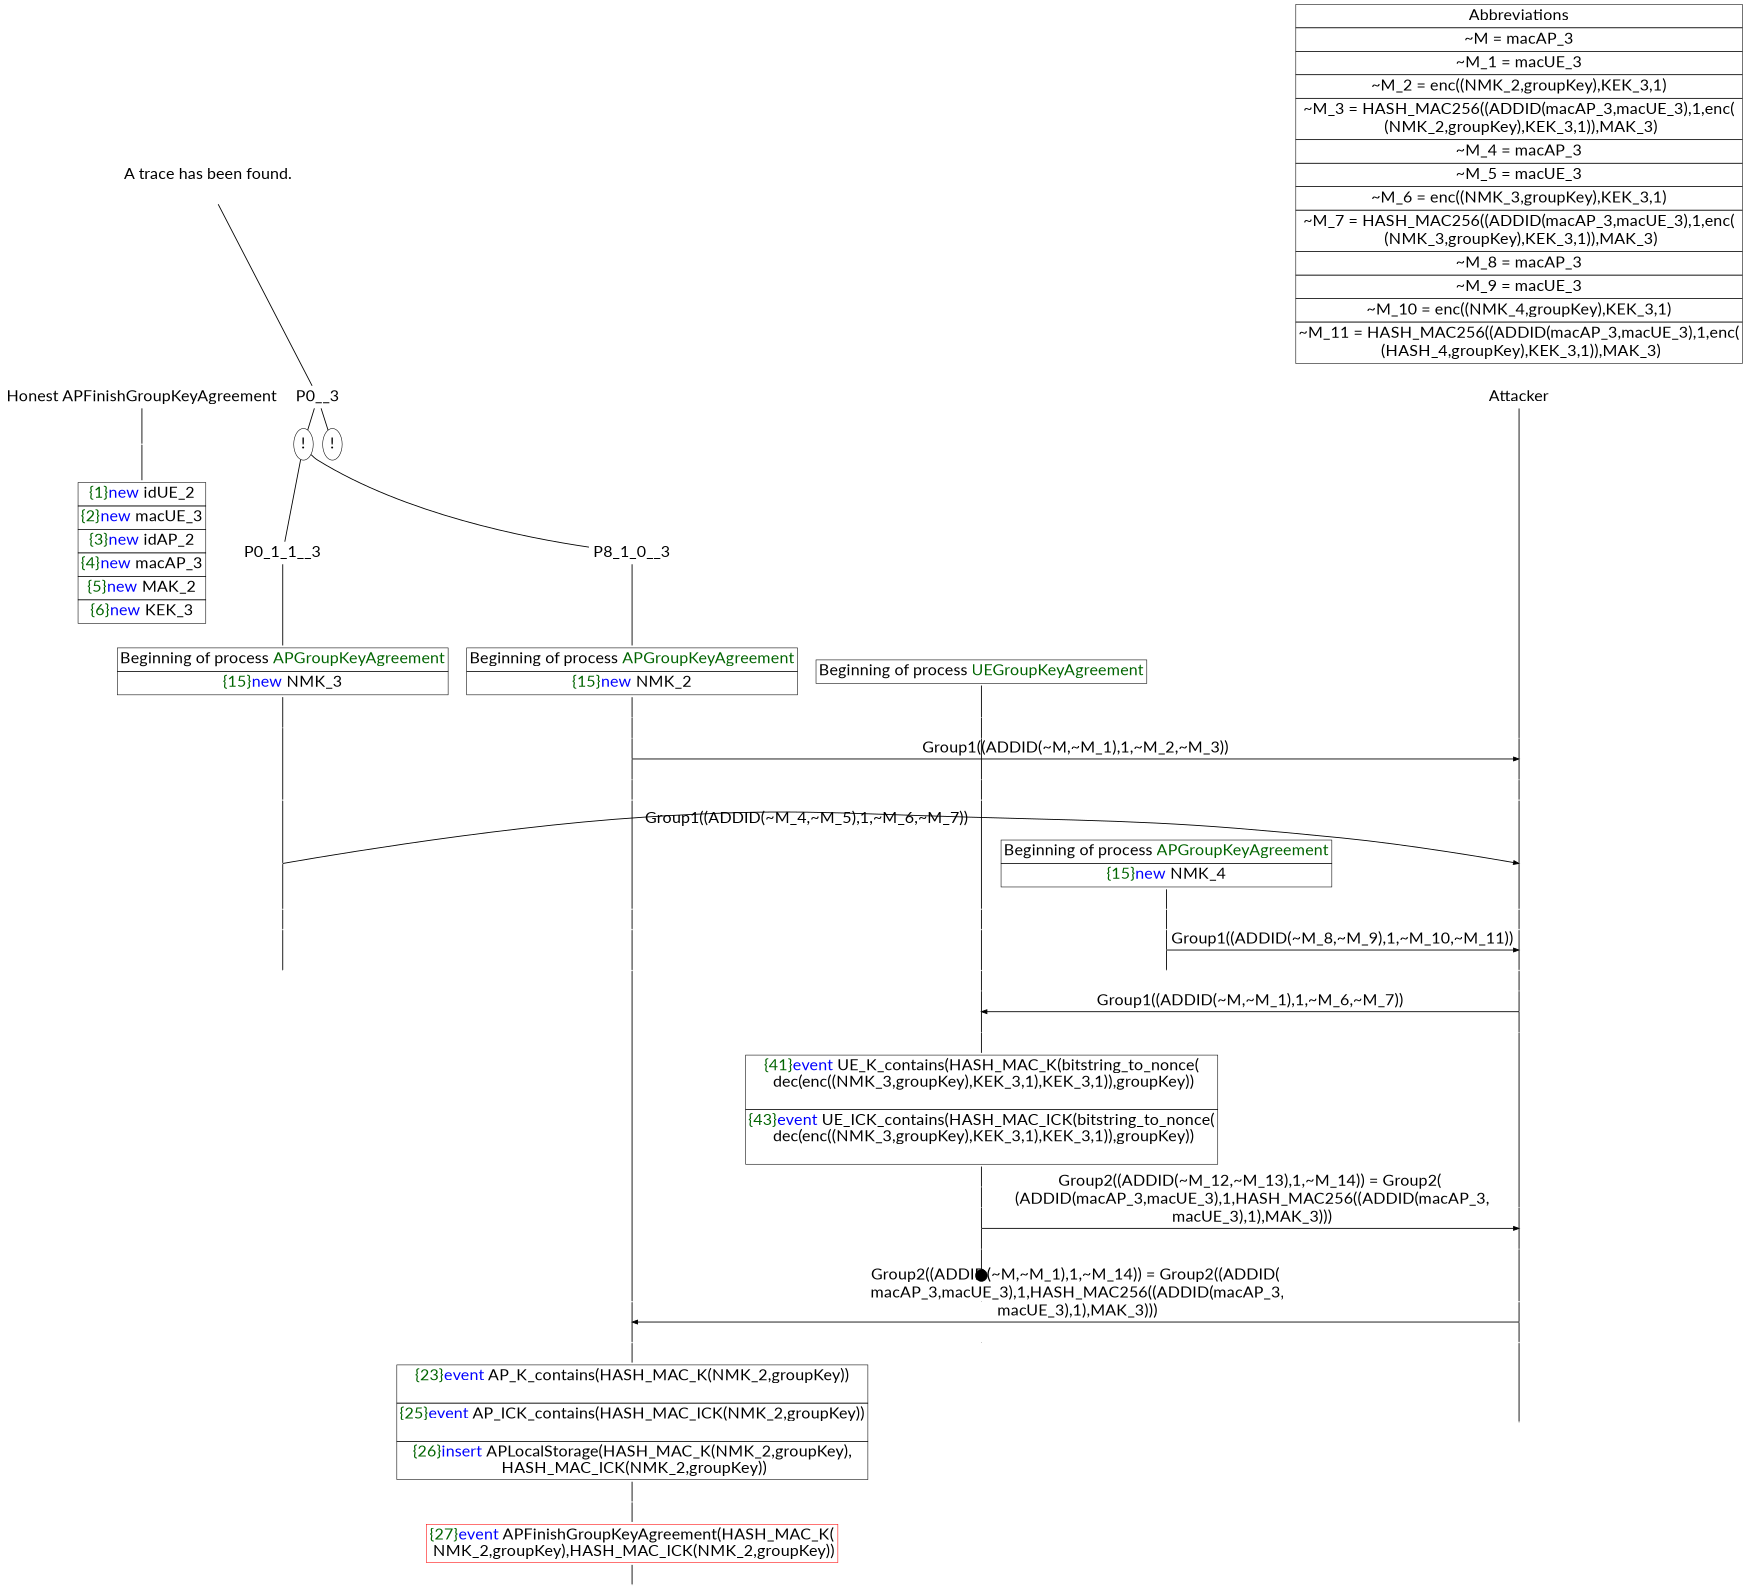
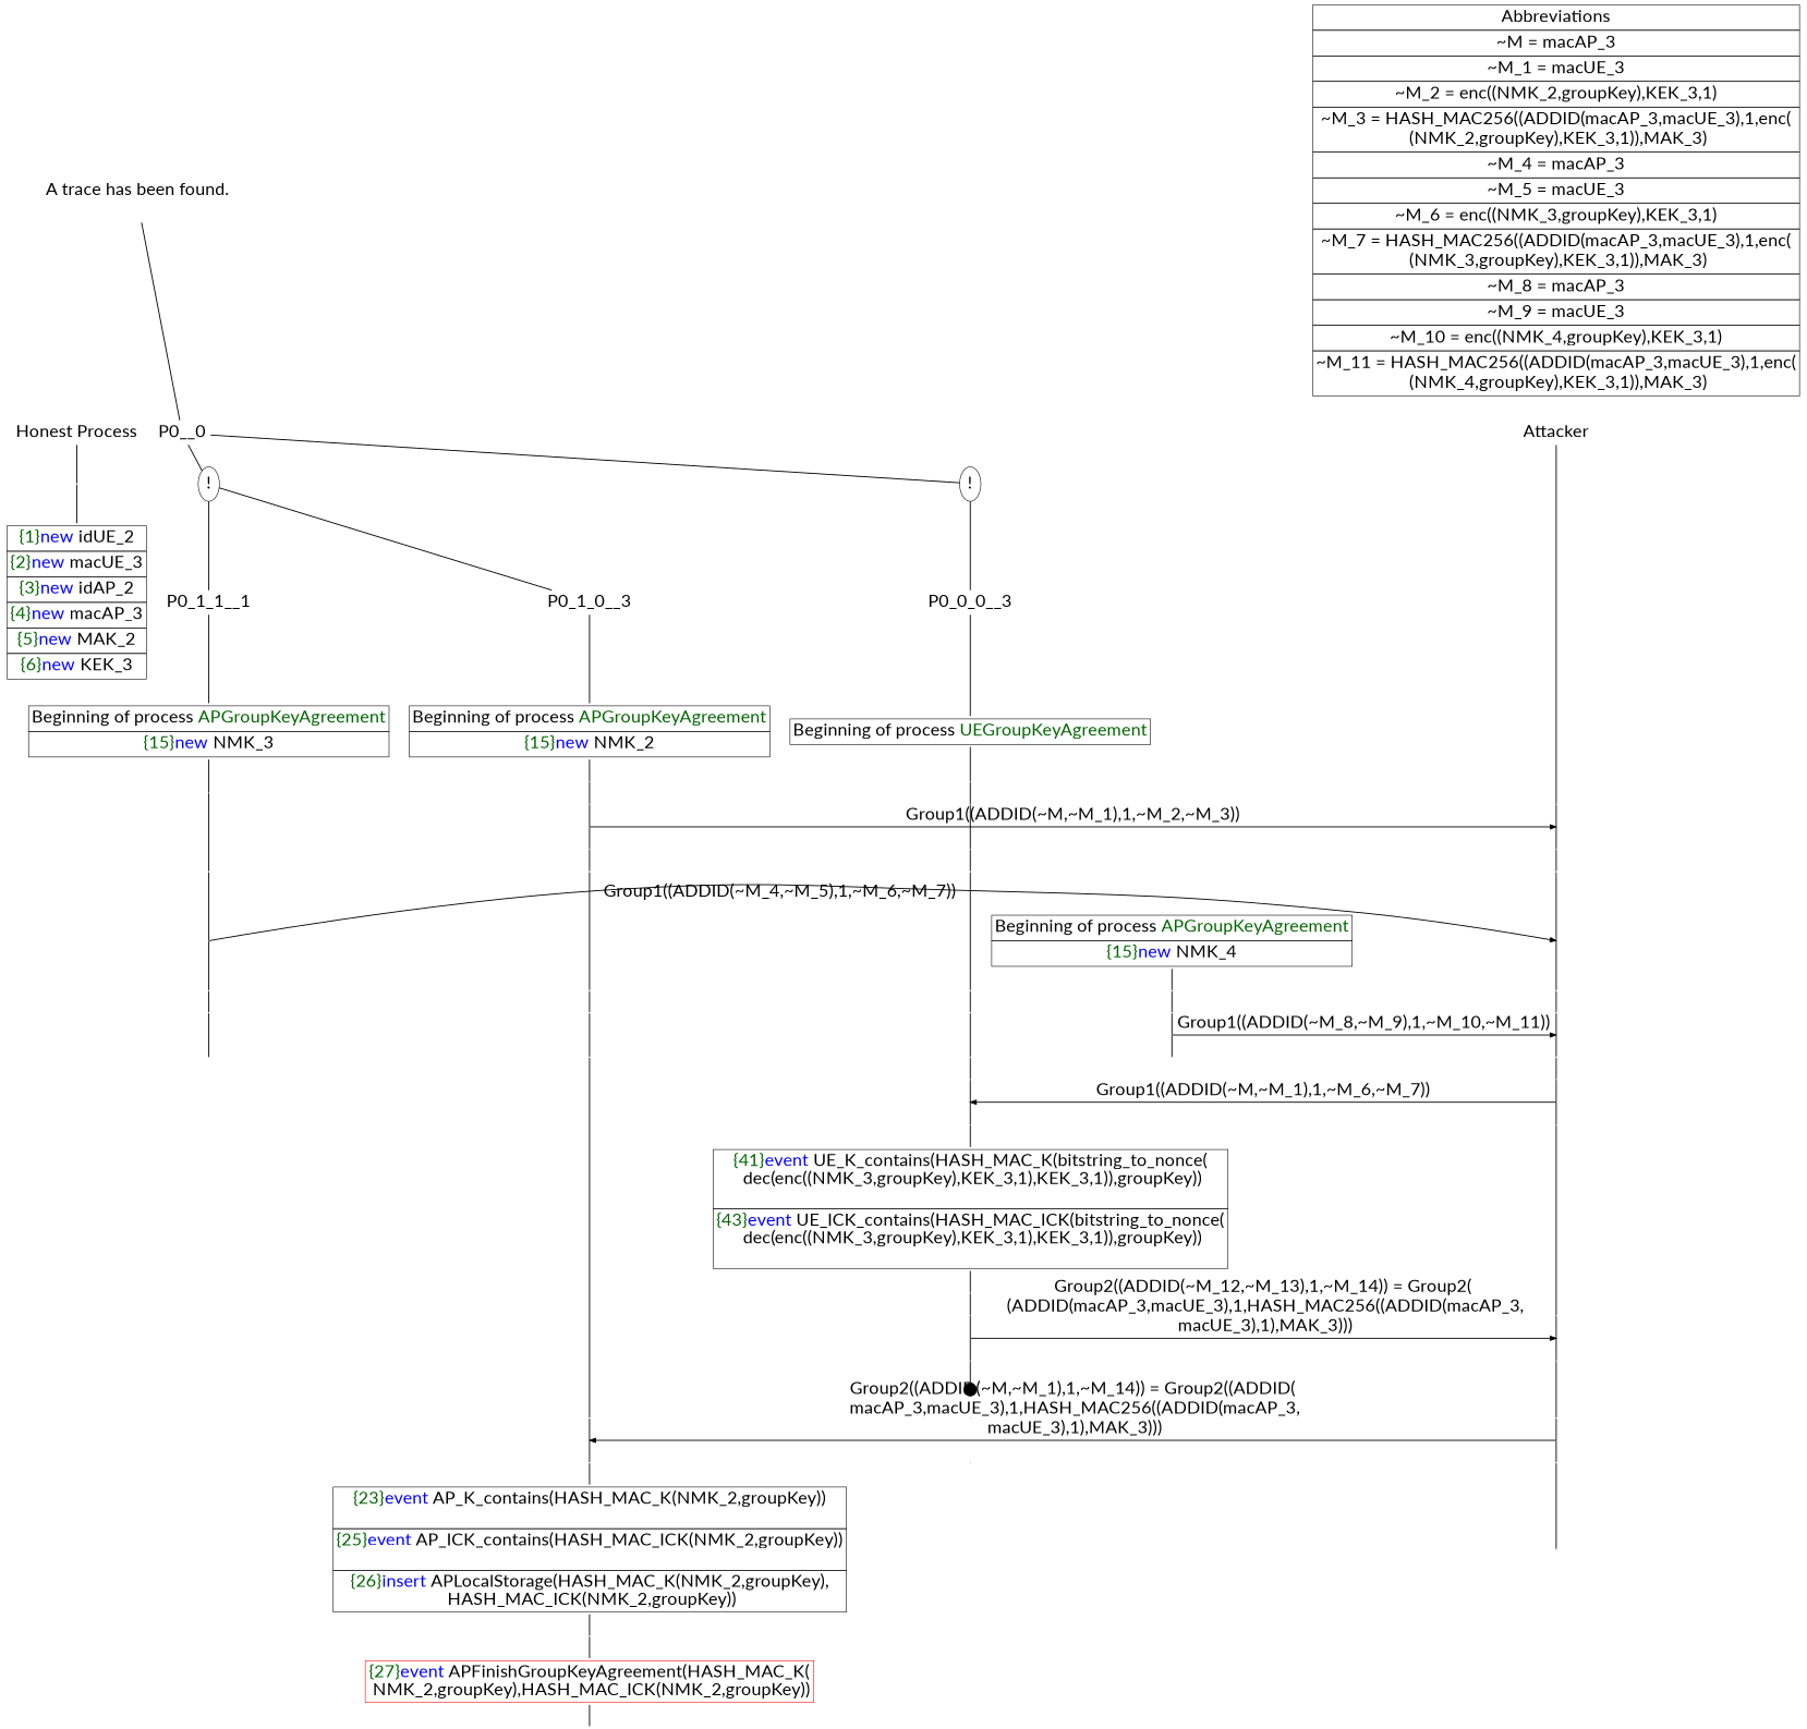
  digraph {
    fontname=Lato
    ordering=out
    node [fontname=Lato fontsize=30 shape=point]
    edge [arrowhead=none fontname=Lato fontsize=30 penwidth=1.6 weight=100]
-   n1 [height=0 label="Honest APFinishGroupKeyAgreement" shape=plaintext width=0]
+   n1 [height=0 label="Honest Process" shape=plaintext width=0]
    n2 [height=0 label=Attacker shape=plaintext width=0]
    n3 [height=0 label="!" shape=ellipse width=0]
    n4 [height=0 label="!" shape=ellipse width=0]
-   P0_1_1__3 [fixedsize=false height=0 shape=none width=0]
-   P0_1_0__3 [fixedsize=false height=0 shape=none width=0 label=P8_1_0__3]
+   P0_1_1__3 [fixedsize=false height=0 shape=none width=0 label=P0_1_1__1]
+   P0_1_0__3 [fixedsize=false height=0 shape=none width=0]
    P0_1_0__6 [height=0 width=0]
    P0_0_0__6 [height=0 width=0]
    P__1 [height=0 width=0]
    P0_1_0__7 [height=0 width=0]
    P__2 [height=0 width=0]
    P0_1_0__8 [height=0 width=0]
    P0_0_0__7 [height=0 width=0]
    P__3 [height=0 width=0]
    P0_1_1__6 [height=0 width=0]
    P0_1_0__9 [height=0 width=0]
    P0_0_0__8 [height=0 width=0]
    P__4 [height=0 width=0]
    P0_1_1__7 [height=0 width=0]
    P__5 [height=0 width=0]
    P0_1_1__8 [height=0 width=0]
    P0_1_0__10 [height=0 width=0]
    P0_0_0__9 [height=0 width=0]
    P__6 [height=0 width=0]
    P0_1_2__6 [height=0 width=0]
    P0_1_1__9 [height=0 width=0]
    P0_1_0__11 [height=0 width=0]
    P0_0_0__10 [height=0 width=0]
    P__7 [height=0 width=0]
    P0_1_2__7 [height=0 width=0]
    P__8 [height=0 width=0]
    P0_1_2__8 [height=0 width=0]
    P0_1_1__10 [height=0 width=0]
    P0_1_0__12 [height=0 width=0]
    P0_0_0__11 [height=0 width=0]
    P__9 [height=0 width=0]
    P0_0_0__12 [height=0 width=0]
    P__10 [height=0 width=0]
    P0_0_0__13 [height=0 width=0]
    P__11 [height=0 width=0]
    P0_0_0__14 [height=0 width=0]
    P__12 [height=0 width=0]
    P0_0_0__17 [height=0 width=0]
    P__13 [height=0 width=0]
    P0_0_0__18 [height=0 width=0]
    P__14 [height=0 width=0]
    P0_0_0__19 [height=0 width=0]
    P__15 [height=0 width=0]
    P0_1_0__13 [height=0 width=0]
    P0_0_0__21 [height=0 style=invisible width=0]
    P__16 [height=0 width=0]
    P0_1_0__14 [height=0 width=0]
    P__17 [height=0 width=0]
    P0_1_0__15 [height=0 width=0]
    P0_0_0__22 [height=0 style=invisible width=0]
    P__18 [height=0 width=0]
    n57 [height=0 label=<<TABLE BORDER="0" CELLBORDER="1" CELLSPACING="0" CELLPADDING="4"> <TR><TD><FONT COLOR="darkgreen">{23}</FONT><FONT COLOR="blue">event</FONT> AP_K_contains(HASH_MAC_K(NMK_2,groupKey))<br/> </TD></TR><TR><TD><FONT COLOR="darkgreen">{25}</FONT><FONT COLOR="blue">event</FONT> AP_ICK_contains(HASH_MAC_ICK(NMK_2,groupKey))<br/> </TD></TR><TR><TD><FONT COLOR="darkgreen">{26}</FONT><FONT COLOR="blue">insert </FONT>APLocalStorage(HASH_MAC_K(NMK_2,groupKey),<br/> HASH_MAC_ICK(NMK_2,groupKey))</TD></TR></TABLE>> shape=plaintext width=0]
    P__19 [height=0 width=0]
    P0__1 [height=0 width=0]
+   P0_0_0__3 [fixedsize=false height=0 shape=none width=0]
    n61 [height=0 label=<<TABLE BORDER="0" CELLBORDER="1" CELLSPACING="0" CELLPADDING="4"> <TR><TD>Beginning of process <FONT COLOR="darkgreen">APGroupKeyAgreement</FONT></TD></TR><TR><TD><FONT COLOR="darkgreen">{15}</FONT><FONT COLOR="blue">new </FONT>NMK_3</TD></TR></TABLE>> shape=plaintext width=0]
    n62 [height=0 label=<<TABLE BORDER="0" CELLBORDER="1" CELLSPACING="0" CELLPADDING="4"> <TR><TD>Beginning of process <FONT COLOR="darkgreen">APGroupKeyAgreement</FONT></TD></TR><TR><TD><FONT COLOR="darkgreen">{15}</FONT><FONT COLOR="blue">new </FONT>NMK_2</TD></TR></TABLE>> shape=plaintext width=0]
    n63 [height=0 label=<<TABLE BORDER="0" CELLBORDER="1" CELLSPACING="0" CELLPADDING="4"> <TR><TD><FONT COLOR="darkgreen">{41}</FONT><FONT COLOR="blue">event</FONT> UE_K_contains(HASH_MAC_K(bitstring_to_nonce(<br/> dec(enc((NMK_3,groupKey),KEK_3,1),KEK_3,1)),groupKey))<br/> </TD></TR><TR><TD><FONT COLOR="darkgreen">{43}</FONT><FONT COLOR="blue">event</FONT> UE_ICK_contains(HASH_MAC_ICK(bitstring_to_nonce(<br/> dec(enc((NMK_3,groupKey),KEK_3,1),KEK_3,1)),groupKey))<br/> </TD></TR></TABLE>> shape=plaintext width=0]
    P0_0_0__20 [height=0.3 width=0.3]
    P0_1_0__17 [height=0 width=0]
    n66 [height=0 label=<A trace has been found.<br/> > shape=plaintext width=0]
-   P0__3 [fixedsize=false height=0 shape=none width=0]
+   P0__3 [fixedsize=false height=0 shape=none width=0 label=P0__0]
    n68 [height=0 label=<<TABLE BORDER="0" CELLBORDER="1" CELLSPACING="0" CELLPADDING="4"> <TR><TD><FONT COLOR="darkgreen">{1}</FONT><FONT COLOR="blue">new </FONT>idUE_2</TD></TR><TR><TD><FONT COLOR="darkgreen">{2}</FONT><FONT COLOR="blue">new </FONT>macUE_3</TD></TR><TR><TD><FONT COLOR="darkgreen">{3}</FONT><FONT COLOR="blue">new </FONT>idAP_2</TD></TR><TR><TD><FONT COLOR="darkgreen">{4}</FONT><FONT COLOR="blue">new </FONT>macAP_3</TD></TR><TR><TD><FONT COLOR="darkgreen">{5}</FONT><FONT COLOR="blue">new </FONT>MAK_2</TD></TR><TR><TD><FONT COLOR="darkgreen">{6}</FONT><FONT COLOR="blue">new </FONT>KEK_3</TD></TR></TABLE>> shape=plaintext width=0]
    n69 [height=0 label=<<TABLE BORDER="0" CELLBORDER="1" CELLSPACING="0" CELLPADDING="4"> <TR><TD>Beginning of process <FONT COLOR="darkgreen">UEGroupKeyAgreement</FONT></TD></TR></TABLE>> shape=plaintext width=0]
    P0_0_0__5 [height=0 width=0]
    n71 [height=0 label=<<TABLE BORDER="0" CELLBORDER="1" CELLSPACING="0" CELLPADDING="4"> <TR><TD>Beginning of process <FONT COLOR="darkgreen">APGroupKeyAgreement</FONT></TD></TR><TR><TD><FONT COLOR="darkgreen">{15}</FONT><FONT COLOR="blue">new </FONT>NMK_4</TD></TR></TABLE>> shape=plaintext width=0]
    P0_1_2__5 [height=0 width=0]
    P0_1_1__5 [height=0 width=0]
    P0_1_0__5 [height=0 width=0]
    P0_0_0__16 [height=0 width=0]
    n76 [color=red height=0 label=<<TABLE BORDER="0" CELLBORDER="1" CELLSPACING="0" CELLPADDING="4"> <TR><TD><FONT COLOR="darkgreen">{27}</FONT><FONT COLOR="blue">event</FONT> APFinishGroupKeyAgreement(HASH_MAC_K(<br/> NMK_2,groupKey),HASH_MAC_ICK(NMK_2,groupKey))</TD></TR></TABLE>> shape=plaintext width=0]
    P0_1_0__19 [height=0 width=0]
-   n78 [height=0 label=<<TABLE BORDER="0" CELLBORDER="1" CELLSPACING="0" CELLPADDING="4"><TR> <TD> Abbreviations </TD></TR><TR><TD>~M = macAP_3</TD></TR><TR><TD>~M_1 = macUE_3</TD></TR><TR><TD>~M_2 = enc((NMK_2,groupKey),KEK_3,1)</TD></TR><TR><TD>~M_3 = HASH_MAC256((ADDID(macAP_3,macUE_3),1,enc(<br/> (NMK_2,groupKey),KEK_3,1)),MAK_3)</TD></TR><TR><TD>~M_4 = macAP_3</TD></TR><TR><TD>~M_5 = macUE_3</TD></TR><TR><TD>~M_6 = enc((NMK_3,groupKey),KEK_3,1)</TD></TR><TR><TD>~M_7 = HASH_MAC256((ADDID(macAP_3,macUE_3),1,enc(<br/> (NMK_3,groupKey),KEK_3,1)),MAK_3)</TD></TR><TR><TD>~M_8 = macAP_3</TD></TR><TR><TD>~M_9 = macUE_3</TD></TR><TR><TD>~M_10 = enc((NMK_4,groupKey),KEK_3,1)</TD></TR><TR><TD>~M_11 = HASH_MAC256((ADDID(macAP_3,macUE_3),1,enc(<br/> (HASH_4,groupKey),KEK_3,1)),MAK_3)</TD></TR></TABLE>> shape=plaintext width=0]
+   n78 [height=0 label=<<TABLE BORDER="0" CELLBORDER="1" CELLSPACING="0" CELLPADDING="4"><TR> <TD> Abbreviations </TD></TR><TR><TD>~M = macAP_3</TD></TR><TR><TD>~M_1 = macUE_3</TD></TR><TR><TD>~M_2 = enc((NMK_2,groupKey),KEK_3,1)</TD></TR><TR><TD>~M_3 = HASH_MAC256((ADDID(macAP_3,macUE_3),1,enc(<br/> (NMK_2,groupKey),KEK_3,1)),MAK_3)</TD></TR><TR><TD>~M_4 = macAP_3</TD></TR><TR><TD>~M_5 = macUE_3</TD></TR><TR><TD>~M_6 = enc((NMK_3,groupKey),KEK_3,1)</TD></TR><TR><TD>~M_7 = HASH_MAC256((ADDID(macAP_3,macUE_3),1,enc(<br/> (NMK_3,groupKey),KEK_3,1)),MAK_3)</TD></TR><TR><TD>~M_8 = macAP_3</TD></TR><TR><TD>~M_9 = macUE_3</TD></TR><TR><TD>~M_10 = enc((NMK_4,groupKey),KEK_3,1)</TD></TR><TR><TD>~M_11 = HASH_MAC256((ADDID(macAP_3,macUE_3),1,enc(<br/> (NMK_4,groupKey),KEK_3,1)),MAK_3)</TD></TR></TABLE>> shape=plaintext width=0]
    subgraph sub_1 {
      rank=same
      n1
      n2
    }
    subgraph sub_2 {
      rank=same
      n3
      n4
    }
    subgraph sub_3 {
      rank=same
      P0_1_0__15
      P0_0_0__22
      P__18
    }
    subgraph sub_4 {
      rank=same
      P0_1_1__3
      P0_1_0__3
    }
    subgraph sub_5 {
      rank=same
      P0_1_0__14
      P__17
    }
    subgraph sub_6 {
      rank=same
      P0_1_0__6
      P0_0_0__6
      P__1
    }
    subgraph sub_7 {
      rank=same
      P0_1_0__7
      P__2
    }
    subgraph sub_8 {
      rank=same
      P0_1_0__8
      P0_0_0__7
      P__3
    }
    subgraph sub_9 {
      rank=same
      P0_1_1__6
      P0_1_0__9
      P0_0_0__8
      P__4
    }
    subgraph sub_10 {
      rank=same
      P0_1_1__7
      P__5
    }
    subgraph sub_11 {
      rank=same
      P0_1_1__8
      P0_1_0__10
      P0_0_0__9
      P__6
    }
    subgraph sub_12 {
      rank=same
      P0_1_2__6
      P0_1_1__9
      P0_1_0__11
      P0_0_0__10
      P__7
    }
    subgraph sub_13 {
      rank=same
      P0_1_2__7
      P__8
    }
    subgraph sub_14 {
      rank=same
      P0_1_2__8
      P0_1_1__10
      P0_1_0__12
      P0_0_0__11
      P__9
    }
    subgraph sub_15 {
      rank=same
      P0_0_0__12
      P__10
    }
    subgraph sub_16 {
      rank=same
      P0_0_0__13
      P__11
    }
    subgraph sub_17 {
      rank=same
      P0_0_0__14
      P__12
    }
    subgraph sub_18 {
      rank=same
      P0_0_0__17
      P__13
    }
    subgraph sub_19 {
      rank=same
      n57
      P__19
    }
    subgraph sub_20 {
      rank=same
      P0_0_0__18
      P__14
    }
    subgraph sub_21 {
      rank=same
      P0_0_0__19
      P__15
    }
    subgraph sub_22 {
      rank=same
      P0_1_0__13
      P0_0_0__21
      P__16
    }
    n1 -> P0__1
    n2 -> P__1
    n3 -> P0_1_1__3 [weight=""]
    n3 -> P0_1_0__3 [weight=""]
+   n4 -> P0_0_0__3
    P0_1_1__3 -> n61
    P0_1_0__3 -> n62
    P0_1_0__6 -> P0_1_0__7
    P0_0_0__6 -> P0_0_0__7
    P__1 -> P__2
    P0_1_0__7 -> P__2 [arrowhead=normal label=<Group1((ADDID(~M,~M_1),1,~M_2,~M_3))> weight=""]
    P0_1_0__7 -> P0_1_0__8
    P__2 -> P__3
    P0_1_0__8 -> P0_1_0__9
    P0_0_0__7 -> P0_0_0__8
    P__3 -> P__4
    P0_1_1__6 -> P0_1_1__7
    P0_1_0__9 -> P0_1_0__10
    P0_0_0__8 -> P0_0_0__9
    P__4 -> P__5
    P0_1_1__7 -> P__5 [arrowhead=normal label=<Group1((ADDID(~M_4,~M_5),1,~M_6,~M_7))> weight=""]
    P0_1_1__7 -> P0_1_1__8
    P__5 -> P__6
    P0_1_1__8 -> P0_1_1__9
    P0_1_0__10 -> P0_1_0__11
    P0_0_0__9 -> P0_0_0__10
    P__6 -> P__7
    P0_1_2__6 -> P0_1_2__7
    P0_1_1__9 -> P0_1_1__10
    P0_1_0__11 -> P0_1_0__12
    P0_0_0__10 -> P0_0_0__11
    P__7 -> P__8
    P0_1_2__7 -> P__8 [arrowhead=normal label=<Group1((ADDID(~M_8,~M_9),1,~M_10,~M_11))> weight=""]
    P0_1_2__7 -> P0_1_2__8
    P__8 -> P__9
    P0_1_0__12 -> P0_1_0__13
    P0_0_0__11 -> P0_0_0__12
    P__9 -> P__10
    P0_0_0__12 -> P0_0_0__13
    P__10 -> P__11
    P0_0_0__13 -> P__11 [arrowhead=normal dir=back label=<Group1((ADDID(~M,~M_1),1,~M_6,~M_7))> weight=""]
    P0_0_0__13 -> P0_0_0__14
    P__11 -> P__12
    P0_0_0__14 -> n63
    P__12 -> P__13
    P0_0_0__17 -> P0_0_0__18
    P__13 -> P__14
    P0_0_0__18 -> P__14 [arrowhead=normal label=<Group2((ADDID(~M_12,~M_13),1,~M_14)) = Group2(<br/> (ADDID(macAP_3,macUE_3),1,HASH_MAC256((ADDID(macAP_3,<br/> macUE_3),1),MAK_3)))> weight=""]
    P0_0_0__18 -> P0_0_0__19
    P__14 -> P__15
    P0_0_0__19 -> P0_0_0__20
    P__15 -> P__16
    P0_1_0__13 -> P0_1_0__14
    P0_0_0__21 -> P0_0_0__22 [style=invisible]
    P__16 -> P__17
    P0_1_0__14 -> P__17 [arrowhead=normal dir=back label=<Group2((ADDID(~M,~M_1),1,~M_14)) = Group2((ADDID(<br/> macAP_3,macUE_3),1,HASH_MAC256((ADDID(macAP_3,<br/> macUE_3),1),MAK_3)))> weight=""]
    P0_1_0__14 -> P0_1_0__15
    P__17 -> P__18
    P0_1_0__15 -> n57
    P__18 -> P__19
    n57 -> P0_1_0__17
    P0__1 -> n68
+   P0_0_0__3 -> n69
    n61 -> P0_1_1__5
    n62 -> P0_1_0__5
    n63 -> P0_0_0__16
    P0_0_0__20 -> P0_0_0__21 [style=invisible]
    P0_1_0__17 -> n76
    n66 -> n1 [style=invisible]
    n66 -> P0__3
    P0__3 -> n3 [weight=""]
    P0__3 -> n4 [weight=""]
    n69 -> P0_0_0__5
    P0_0_0__5 -> P0_0_0__6
    n71 -> P0_1_2__5
    P0_1_2__5 -> P0_1_2__6
    P0_1_1__5 -> P0_1_1__6
    P0_1_0__5 -> P0_1_0__6
    P0_0_0__16 -> P0_0_0__17
    n76 -> P0_1_0__19
    n78 -> n2 [style=invisible]
  }
